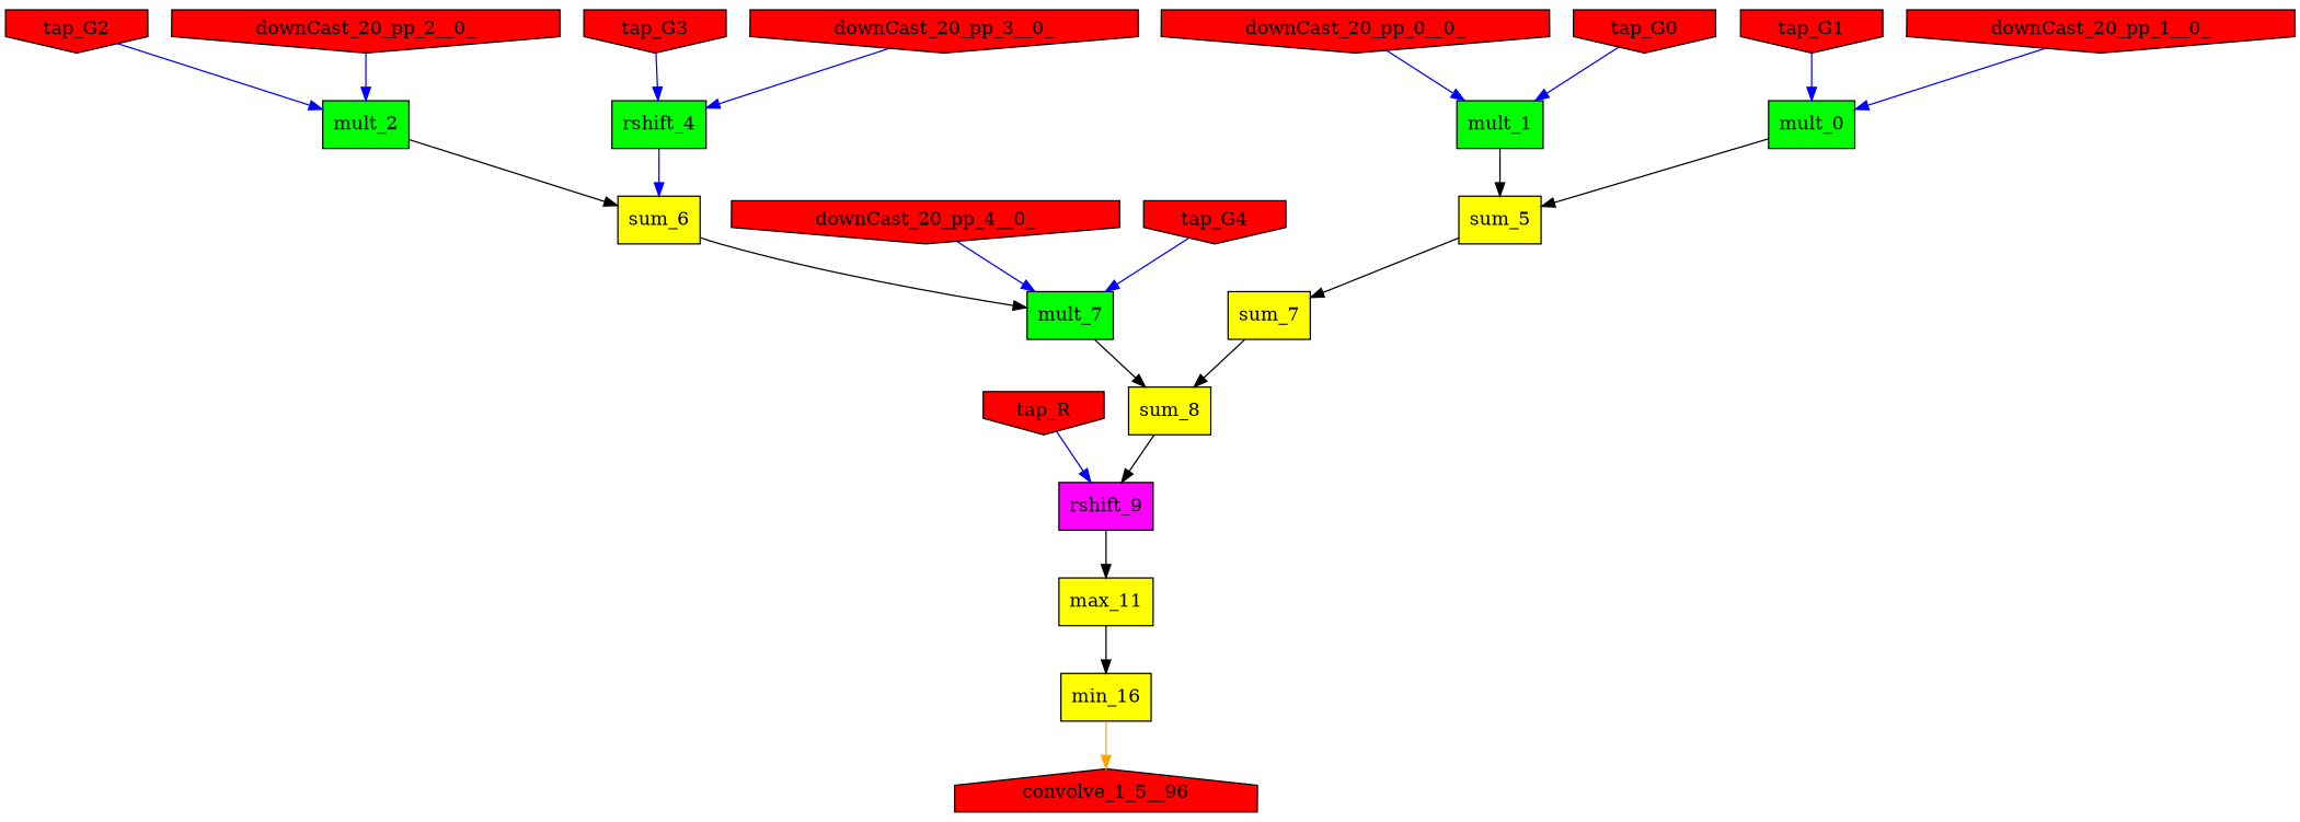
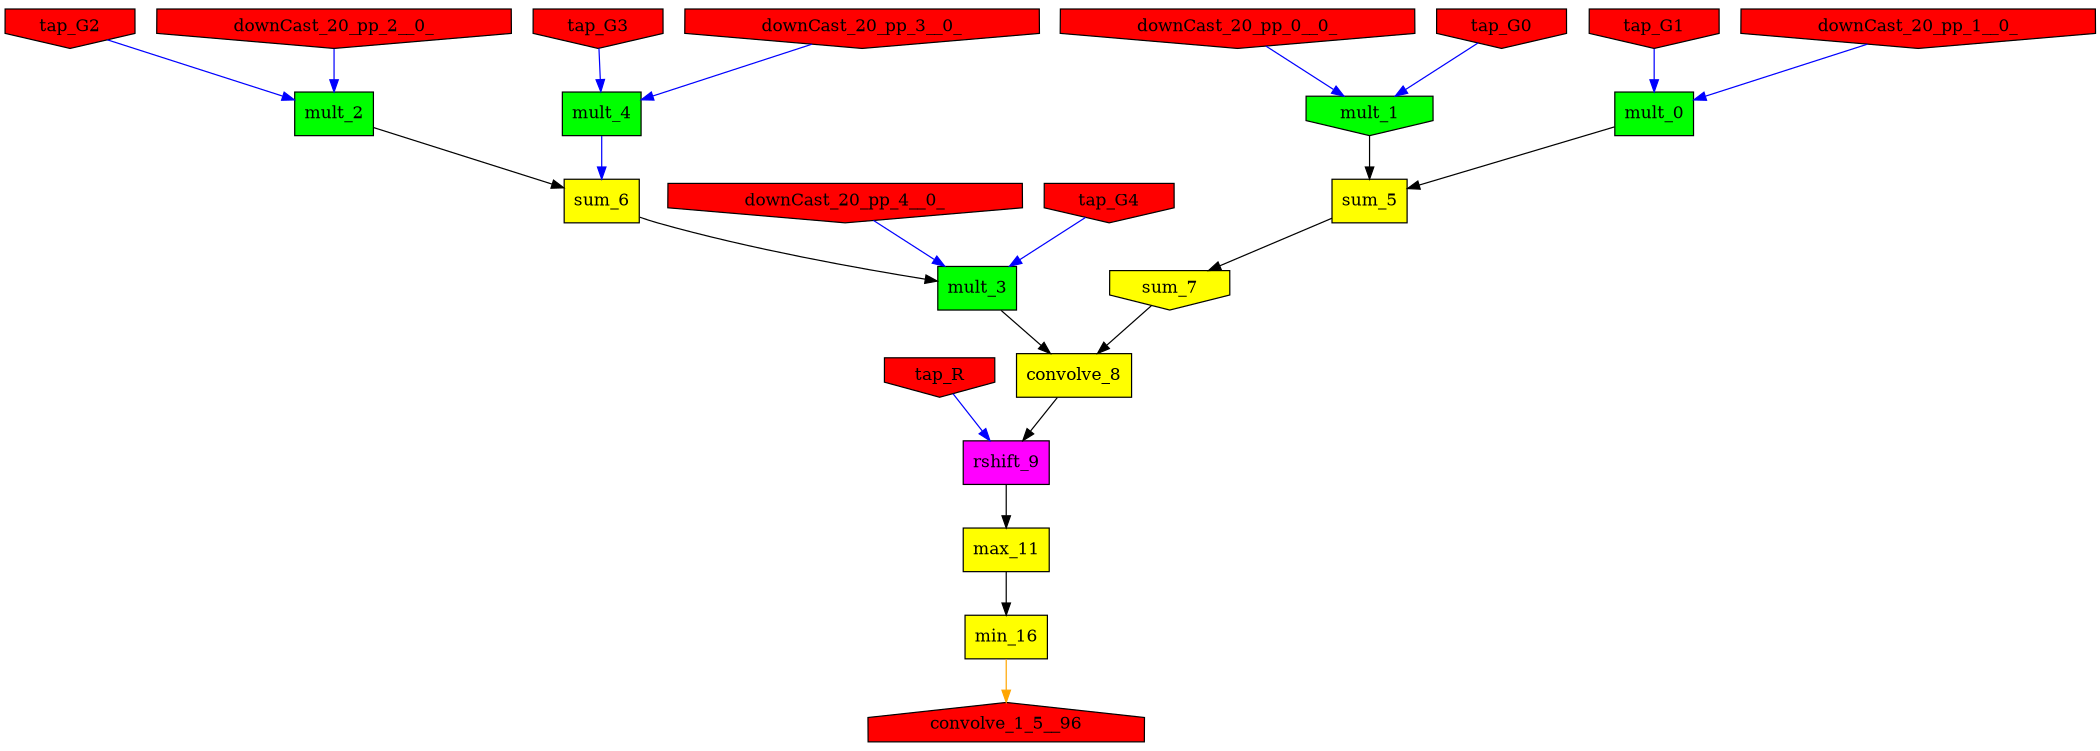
  digraph {
    node [fillcolor=red shape=box style=filled]
    edge [color=blue]
    mult_0 [fillcolor=green]
-   mult_1 [fillcolor=green]
+   mult_1 [fillcolor=green shape=invhouse]
    mult_2 [fillcolor=green]
-   mult_3 [fillcolor=green label=mult_7]
-   mult_4 [fillcolor=green label=rshift_4]
+   mult_3 [fillcolor=green]
+   mult_4 [fillcolor=green]
    sum_5 [fillcolor=yellow]
    sum_6 [fillcolor=yellow]
-   sum_7 [fillcolor=yellow]
-   sum_8 [fillcolor=yellow]
+   sum_7 [fillcolor=yellow shape=invhouse]
+   sum_8 [fillcolor=yellow label=convolve_8]
    rshift_9 [fillcolor=magenta]
    max_11 [fillcolor=yellow]
    n12 [fillcolor=yellow label=min_16]
    downCast_20_pp_4__0_ [shape=invhouse]
    tap_G4 [shape=invhouse]
    downCast_20_pp_0__0_ [shape=invhouse]
    tap_G2 [shape=invhouse]
    tap_R [shape=invhouse]
    tap_G1 [shape=invhouse]
    downCast_20_pp_2__0_ [shape=invhouse]
    downCast_20_pp_1__0_ [shape=invhouse]
    tap_G3 [shape=invhouse]
    tap_G0 [shape=invhouse]
    downCast_20_pp_3__0_ [shape=invhouse]
    convolve_1_5__96 [shape=house]
    subgraph sub_1 {
      mult_0
      mult_1
      mult_2
      mult_3
      mult_4
      sum_5
      sum_6
      sum_7
      sum_8
      rshift_9
      max_11
      n12
      downCast_20_pp_4__0_
      tap_G4
      downCast_20_pp_0__0_
      tap_G2
      tap_R
      tap_G1
      downCast_20_pp_2__0_
      downCast_20_pp_1__0_
      tap_G3
      tap_G0
      downCast_20_pp_3__0_
      convolve_1_5__96
    }
    mult_0 -> sum_5 [color=""]
    mult_1 -> sum_5 [color=""]
    mult_2 -> sum_6 [color=""]
    mult_3 -> sum_8 [color=""]
    mult_4 -> sum_6
    sum_5 -> sum_7 [color=""]
    sum_6 -> mult_3 [color=""]
    sum_7 -> sum_8 [color=""]
    sum_8 -> rshift_9 [color=""]
    rshift_9 -> max_11 [color=""]
    max_11 -> n12 [color=""]
    n12 -> convolve_1_5__96 [color=orange]
    downCast_20_pp_4__0_ -> mult_3
    tap_G4 -> mult_3
    downCast_20_pp_0__0_ -> mult_1
    tap_G2 -> mult_2
    tap_R -> rshift_9
    tap_G1 -> mult_0
    downCast_20_pp_2__0_ -> mult_2
    downCast_20_pp_1__0_ -> mult_0
    tap_G3 -> mult_4
    tap_G0 -> mult_1
    downCast_20_pp_3__0_ -> mult_4
  }
